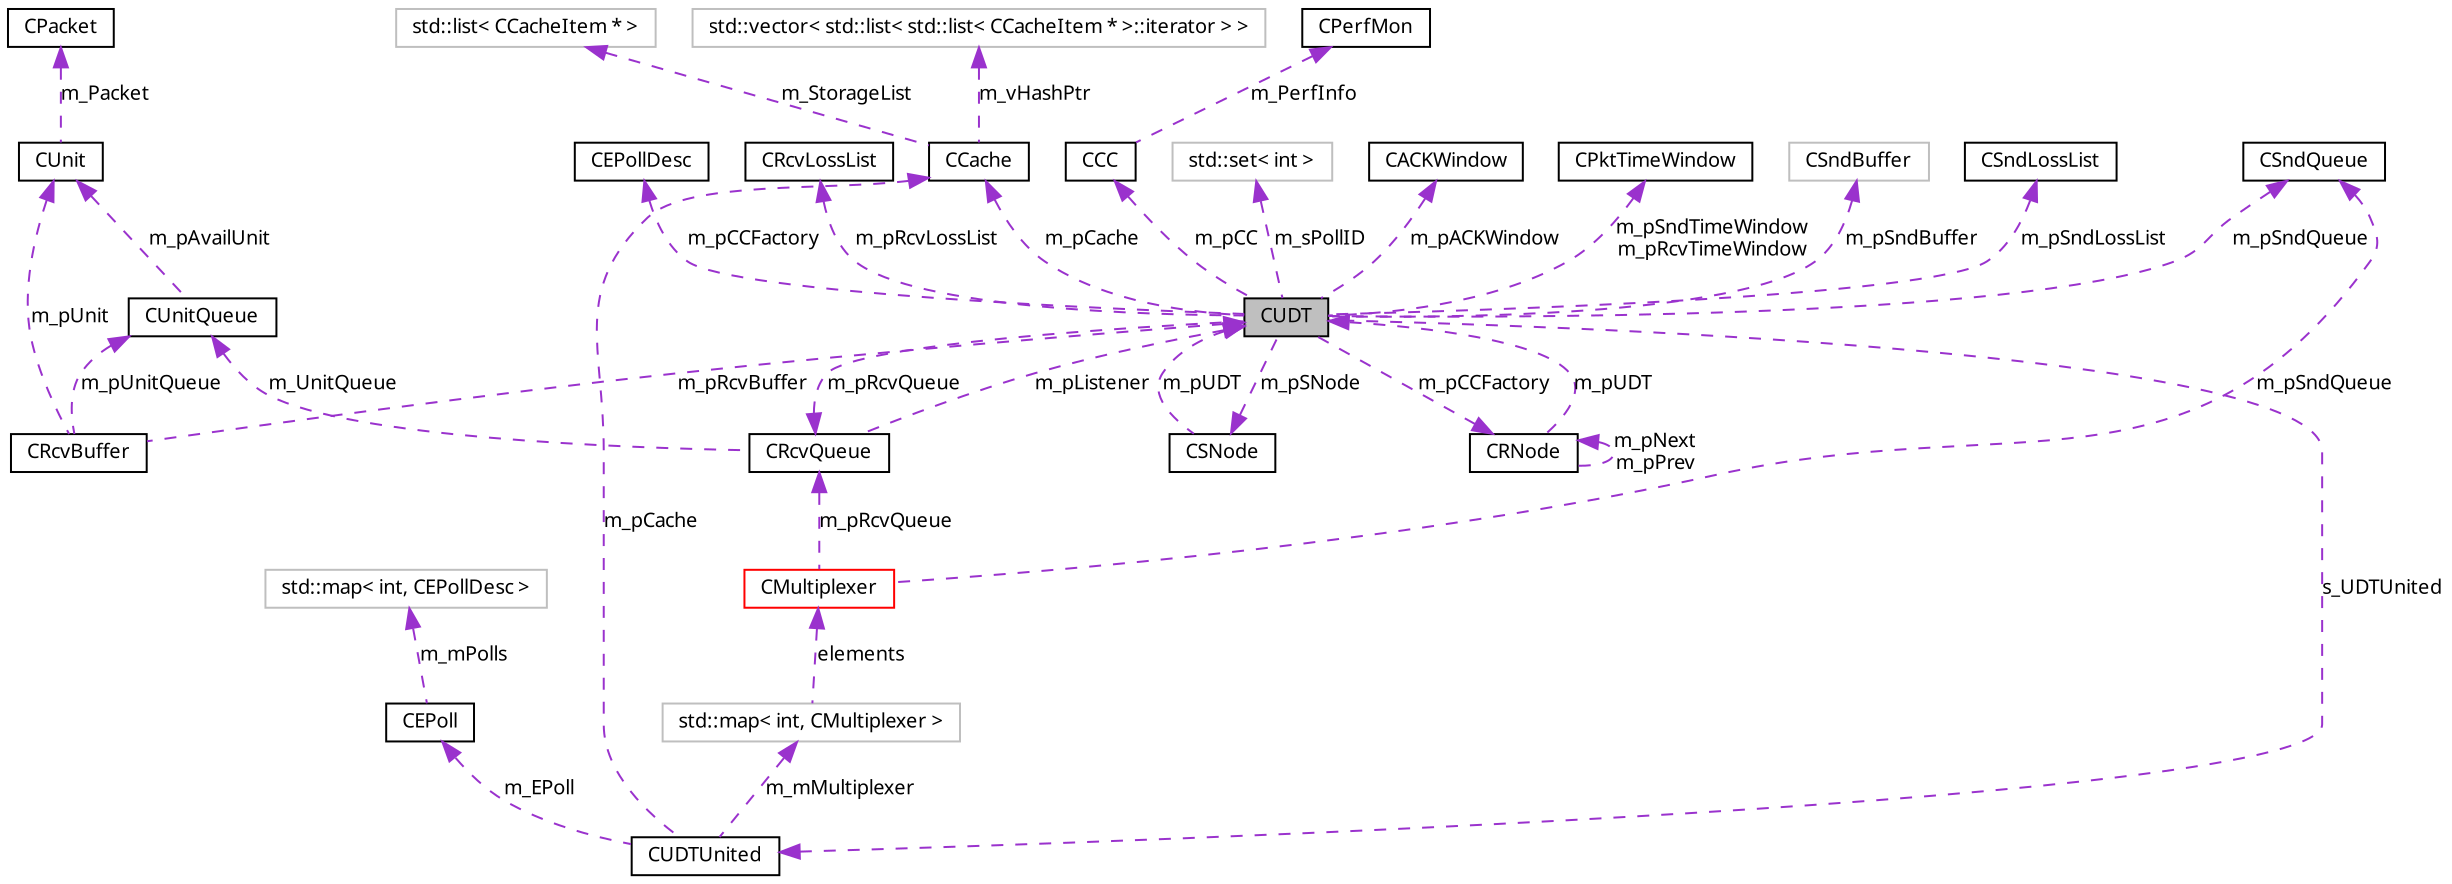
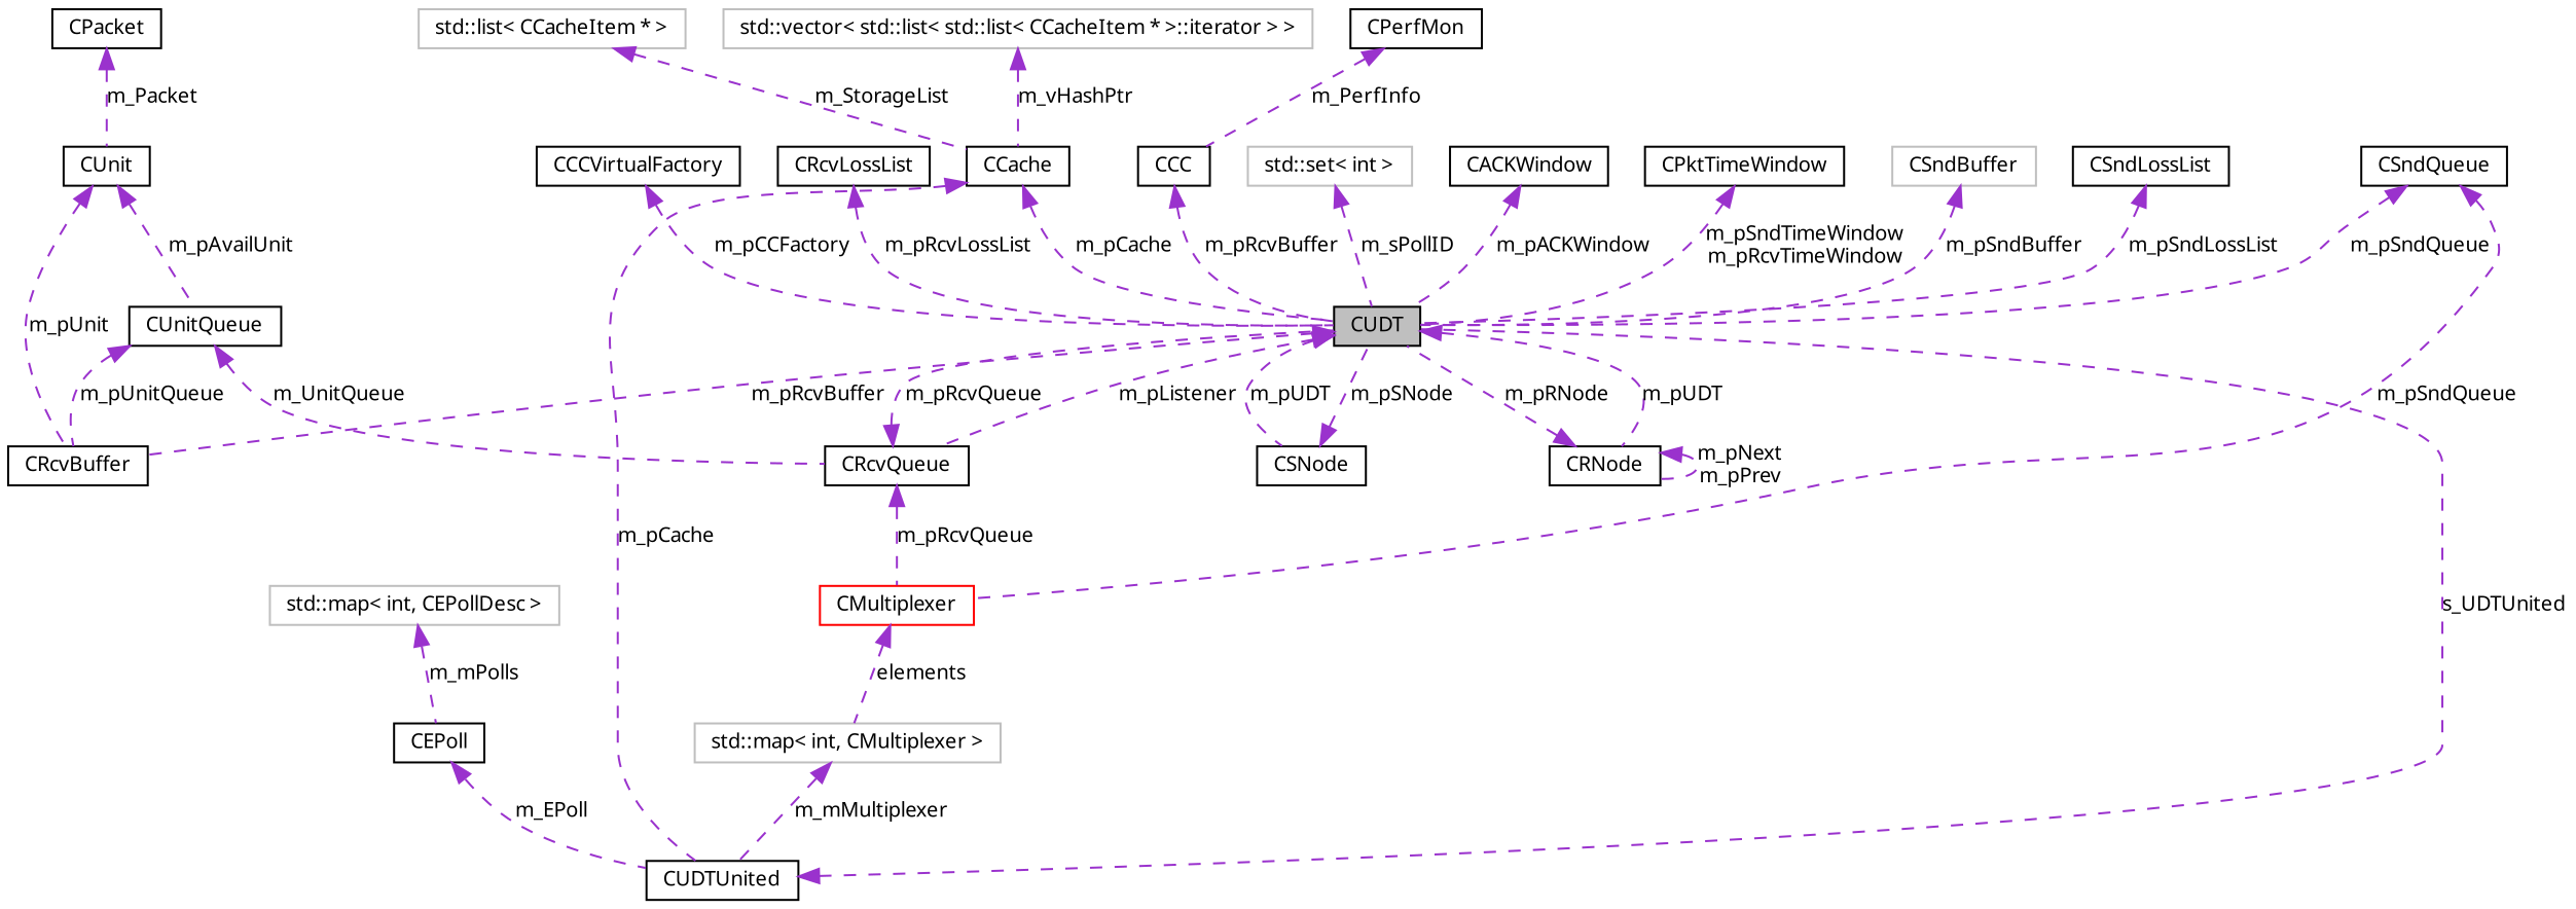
  digraph {
    node [color=black fontname="FreeSans.ttf" fontsize=10 shape=record]
    edge [color=darkorchid3 dir=back fontname="FreeSans.ttf" fontsize=10 labelfontname="FreeSans.ttf" labelfontsize=10 style=dashed]
    n1 [fillcolor=grey75 fontcolor=black height=0.2 label=CUDT style=filled width=0.4]
    n2 [height=0.2 label=CRcvQueue width=0.4]
    n3 [height=0.2 label=CRNode width=0.4]
    n4 [height=0.2 label=CSNode width=0.4]
    n5 [height=0.2 label=CRcvBuffer width=0.4]
    n6 [color=red height=0.2 label=CMultiplexer width=0.4]
    n7 [color=grey75 height=0.2 label="std::set\< int \>" width=0.4]
    n8 [height=0.2 label=CACKWindow width=0.4]
    n9 [height=0.2 label=CPktTimeWindow width=0.4]
    n10 [color=grey75 height=0.2 label=CSndBuffer width=0.4]
    n11 [height=0.2 label=CSndLossList width=0.4]
-   n12 [height=0.2 label=CEPollDesc width=0.4]
+   n12 [height=0.2 label=CCCVirtualFactory width=0.4]
    n13 [height=0.2 label=CUnit width=0.4]
    n14 [height=0.2 label=CUnitQueue width=0.4]
    n15 [height=0.2 label=CPacket width=0.4]
    n16 [height=0.2 label=CUDTUnited width=0.4]
    n17 [color=grey75 height=0.2 label="std::map\< int, CMultiplexer \>" width=0.4]
    n18 [height=0.2 label=CSndQueue width=0.4]
    n19 [height=0.2 label=CEPoll width=0.4]
    n20 [color=grey75 height=0.2 label="std::map\< int, CEPollDesc \>" width=0.4]
    n21 [height=0.2 label=CCache width=0.4]
    n22 [color=grey75 height=0.2 label="std::list\< CCacheItem * \>" width=0.4]
    n23 [color=grey75 height=0.2 label="std::vector\< std::list\< std::list\< CCacheItem * \>::iterator \> \>" width=0.4]
    n24 [height=0.2 label=CRcvLossList width=0.4]
    n25 [height=0.2 label=CCC width=0.4]
    n26 [height=0.2 label=CPerfMon width=0.4]
    n1 -> n2 [label=m_pListener]
    n1 -> n3 [label=m_pUDT]
    n1 -> n4 [label=m_pUDT]
    n1 -> n5 [label=m_pRcvBuffer]
    n2 -> n1 [label=m_pRcvQueue]
    n2 -> n6 [label=m_pRcvQueue]
-   n3 -> n1 [label=m_pCCFactory]
+   n3 -> n1 [label=m_pRNode]
    n3 -> n3 [label="m_pNext\nm_pPrev"]
    n4 -> n1 [label=m_pSNode]
    n6 -> n17 [label=elements]
    n7 -> n1 [label=m_sPollID]
    n8 -> n1 [label=m_pACKWindow]
    n9 -> n1 [label="m_pSndTimeWindow\nm_pRcvTimeWindow"]
    n10 -> n1 [label=m_pSndBuffer]
    n11 -> n1 [label=m_pSndLossList]
    n12 -> n1 [label=m_pCCFactory]
    n13 -> n5 [label=m_pUnit]
    n13 -> n14 [label=m_pAvailUnit]
    n14 -> n2 [label=m_UnitQueue]
    n14 -> n5 [label=m_pUnitQueue]
    n15 -> n13 [label=m_Packet]
    n16 -> n1 [label=s_UDTUnited]
    n17 -> n16 [label=m_mMultiplexer]
    n18 -> n1 [label=m_pSndQueue]
    n18 -> n6 [label=m_pSndQueue]
    n19 -> n16 [label=m_EPoll]
    n20 -> n19 [label=m_mPolls]
    n21 -> n1 [label=m_pCache]
    n21 -> n16 [label=m_pCache]
    n22 -> n21 [label=m_StorageList]
    n23 -> n21 [label=m_vHashPtr]
    n24 -> n1 [label=m_pRcvLossList]
-   n25 -> n1 [label=m_pCC]
+   n25 -> n1 [label=m_pRcvBuffer]
    n26 -> n25 [label=m_PerfInfo]
  }
